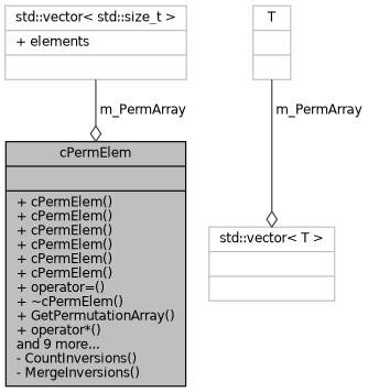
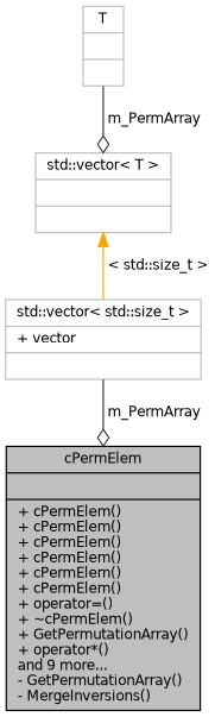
  digraph {
    node [color=grey75 fillcolor=white fontname=Helvetica fontsize=10 shape=record style=filled]
    edge [arrowhead=odiamond color=grey25 fontname=Helvetica fontsize=10 labelfontname=Helvetica labelfontsize=10 style=solid]
-   n1 [color=black fillcolor=grey75 fontcolor=black height=0.2 label="{cPermElem\n||+ cPermElem()\l+ cPermElem()\l+ cPermElem()\l+ cPermElem()\l+ cPermElem()\l+ cPermElem()\l+ operator=()\l+ ~cPermElem()\l+ GetPermutationArray()\l+ operator*()\land 9 more...\l- CountInversions()\l- MergeInversions()\l}" width=0.4]
-   n2 [height=0.2 label="{std::vector\< std::size_t \>\n|+ elements\l|}" width=0.4]
+   n1 [color=black fillcolor=grey75 fontcolor=black height=0.2 label="{cPermElem\n||+ cPermElem()\l+ cPermElem()\l+ cPermElem()\l+ cPermElem()\l+ cPermElem()\l+ cPermElem()\l+ operator=()\l+ ~cPermElem()\l+ GetPermutationArray()\l+ operator*()\land 9 more...\l- GetPermutationArray()\l- MergeInversions()\l}" width=0.4]
+   n2 [height=0.2 label="{std::vector\< std::size_t \>\n|+ vector\l|}" width=0.4]
    n3 [height=0.2 label="{std::vector\< T \>\n||}" width=0.4]
    n4 [height=0.2 label="{T\n||}" width=0.4]
    n2 -> n1 [label=" m_PermArray"]
+   n3 -> n2 [color=orange dir=back label=" \< std::size_t \>" arrowhead=""]
    n4 -> n3 [label=" m_PermArray"]
  }
